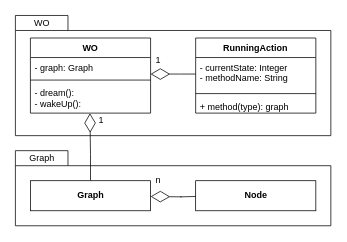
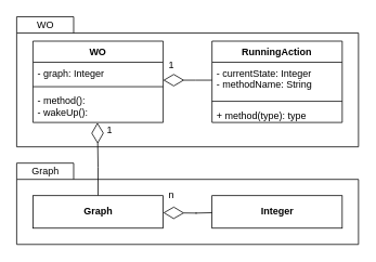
  <mxCell id="0" />
  <mxCell id="1" parent="0" />
  <mxCell id="2" value="" style="shape=folder;fontStyle=1;spacingTop=10;tabWidth=70;tabHeight=20;tabPosition=left;html=1;" vertex="1" parent="1"><mxGeometry x="20" y="200" width="420" height="100" as="geometry" /></mxCell>
  <mxCell id="3" value="" style="shape=folder;fontStyle=1;spacingTop=10;tabWidth=70;tabHeight=20;tabPosition=left;html=1;" vertex="1" parent="1"><mxGeometry x="20" y="20" width="420" height="160" as="geometry" /></mxCell>
  <mxCell id="4" value="WO" style="swimlane;fontStyle=1;align=center;verticalAlign=top;childLayout=stackLayout;horizontal=1;startSize=26;horizontalStack=0;resizeParent=1;resizeParentMax=0;resizeLast=0;collapsible=1;marginBottom=0;" vertex="1" parent="1"><mxGeometry x="40" y="50" width="160" height="100" as="geometry" /></mxCell>
- <mxCell id="5" value="- graph: Graph" style="text;strokeColor=none;fillColor=none;align=left;verticalAlign=top;spacingLeft=4;spacingRight=4;overflow=hidden;rotatable=0;points=[[0,0.5],[1,0.5]];portConstraint=eastwest;" vertex="1" parent="4"><mxGeometry y="26" width="160" height="26" as="geometry" /></mxCell>
+ <mxCell id="5" value="- graph: Integer" style="text;strokeColor=none;fillColor=none;align=left;verticalAlign=top;spacingLeft=4;spacingRight=4;overflow=hidden;rotatable=0;points=[[0,0.5],[1,0.5]];portConstraint=eastwest;" vertex="1" parent="4"><mxGeometry y="26" width="160" height="26" as="geometry" /></mxCell>
  <mxCell id="6" value="" style="line;strokeWidth=1;fillColor=none;align=left;verticalAlign=middle;spacingTop=-1;spacingLeft=3;spacingRight=3;rotatable=0;labelPosition=right;points=[];portConstraint=eastwest;" vertex="1" parent="4"><mxGeometry y="52" width="160" height="8" as="geometry" /></mxCell>
- <mxCell id="7" value="- dream():&#10;- wakeUp():&#10;" style="text;strokeColor=none;fillColor=none;align=left;verticalAlign=top;spacingLeft=4;spacingRight=4;overflow=hidden;rotatable=0;points=[[0,0.5],[1,0.5]];portConstraint=eastwest;" vertex="1" parent="4"><mxGeometry y="60" width="160" height="40" as="geometry" /></mxCell>
+ <mxCell id="7" value="- method():&#10;- wakeUp():&#10;" style="text;strokeColor=none;fillColor=none;align=left;verticalAlign=top;spacingLeft=4;spacingRight=4;overflow=hidden;rotatable=0;points=[[0,0.5],[1,0.5]];portConstraint=eastwest;" vertex="1" parent="4"><mxGeometry y="60" width="160" height="40" as="geometry" /></mxCell>
  <mxCell id="8" style="edgeStyle=orthogonalEdgeStyle;rounded=0;jumpSize=7;orthogonalLoop=1;jettySize=auto;html=1;exitX=0.5;exitY=0;exitDx=0;exitDy=0;entryX=0.495;entryY=1.005;entryDx=0;entryDy=0;entryPerimeter=0;endArrow=diamondThin;endFill=0;endSize=23;" edge="1" parent="1" source="9" target="7"><mxGeometry relative="1" as="geometry" /></mxCell>
  <mxCell id="9" value="&lt;b&gt;Graph&lt;/b&gt;" style="html=1;" vertex="1" parent="1"><mxGeometry x="40" y="240" width="160" height="40" as="geometry" /></mxCell>
- <mxCell id="10" value="&lt;b&gt;Node&lt;/b&gt;" style="html=1;" vertex="1" parent="1"><mxGeometry x="260" y="240" width="160" height="40" as="geometry" /></mxCell>
+ <mxCell id="10" value="&lt;b&gt;Integer&lt;/b&gt;" style="html=1;" vertex="1" parent="1"><mxGeometry x="260" y="240" width="160" height="40" as="geometry" /></mxCell>
  <mxCell id="11" value="Graph" style="text;html=1;align=center;verticalAlign=middle;resizable=0;points=[];autosize=1;strokeColor=none;fillColor=none;" vertex="1" parent="1"><mxGeometry x="30" y="200" width="50" height="20" as="geometry" /></mxCell>
  <mxCell id="12" value="WO" style="text;html=1;align=center;verticalAlign=middle;resizable=0;points=[];autosize=1;strokeColor=none;fillColor=none;" vertex="1" parent="1"><mxGeometry x="35" y="20" width="40" height="20" as="geometry" /></mxCell>
  <mxCell id="13" value="RunningAction" style="swimlane;fontStyle=1;align=center;verticalAlign=top;childLayout=stackLayout;horizontal=1;startSize=26;horizontalStack=0;resizeParent=1;resizeParentMax=0;resizeLast=0;collapsible=1;marginBottom=0;" vertex="1" parent="1"><mxGeometry x="260" y="50" width="160" height="100" as="geometry" /></mxCell>
  <mxCell id="14" value="- currentState: Integer&#10;- methodName: String" style="text;strokeColor=none;fillColor=none;align=left;verticalAlign=top;spacingLeft=4;spacingRight=4;overflow=hidden;rotatable=0;points=[[0,0.5],[1,0.5]];portConstraint=eastwest;" vertex="1" parent="13"><mxGeometry y="26" width="160" height="44" as="geometry" /></mxCell>
  <mxCell id="15" value="" style="line;strokeWidth=1;fillColor=none;align=left;verticalAlign=middle;spacingTop=-1;spacingLeft=3;spacingRight=3;rotatable=0;labelPosition=right;points=[];portConstraint=eastwest;" vertex="1" parent="13"><mxGeometry y="70" width="160" height="8" as="geometry" /></mxCell>
- <mxCell id="16" value="+ method(type): graph" style="text;strokeColor=none;fillColor=none;align=left;verticalAlign=top;spacingLeft=4;spacingRight=4;overflow=hidden;rotatable=0;points=[[0,0.5],[1,0.5]];portConstraint=eastwest;" vertex="1" parent="13"><mxGeometry y="78" width="160" height="22" as="geometry" /></mxCell>
+ <mxCell id="16" value="+ method(type): type" style="text;strokeColor=none;fillColor=none;align=left;verticalAlign=top;spacingLeft=4;spacingRight=4;overflow=hidden;rotatable=0;points=[[0,0.5],[1,0.5]];portConstraint=eastwest;" vertex="1" parent="13"><mxGeometry y="78" width="160" height="22" as="geometry" /></mxCell>
  <mxCell id="17" style="edgeStyle=orthogonalEdgeStyle;rounded=0;orthogonalLoop=1;jettySize=auto;html=1;exitX=0;exitY=0.5;exitDx=0;exitDy=0;endArrow=diamondThin;endFill=0;jumpSize=7;endSize=23;" edge="1" parent="1" source="14"><mxGeometry relative="1" as="geometry"><mxPoint x="200" y="98" as="targetPoint" /></mxGeometry></mxCell>
  <mxCell id="18" style="edgeStyle=orthogonalEdgeStyle;rounded=0;orthogonalLoop=1;jettySize=auto;html=1;exitX=0;exitY=0.5;exitDx=0;exitDy=0;endArrow=diamondThin;endFill=0;jumpSize=7;endSize=23;" edge="1" parent="1"><mxGeometry relative="1" as="geometry"><mxPoint x="260" y="261" as="sourcePoint" /><mxPoint x="200" y="261" as="targetPoint" /></mxGeometry></mxCell>
  <mxCell id="19" value="1" style="text;html=1;align=center;verticalAlign=middle;resizable=0;points=[];autosize=1;strokeColor=none;fillColor=none;" vertex="1" parent="1"><mxGeometry x="200" y="70" width="20" height="20" as="geometry" /></mxCell>
  <mxCell id="20" value="1" style="text;html=1;align=center;verticalAlign=middle;resizable=0;points=[];autosize=1;strokeColor=none;fillColor=none;" vertex="1" parent="1"><mxGeometry x="124" y="150" width="20" height="20" as="geometry" /></mxCell>
  <mxCell id="21" value="n" style="text;html=1;align=center;verticalAlign=middle;resizable=0;points=[];autosize=1;strokeColor=none;fillColor=none;" vertex="1" parent="1"><mxGeometry x="200" y="230" width="20" height="20" as="geometry" /></mxCell>
